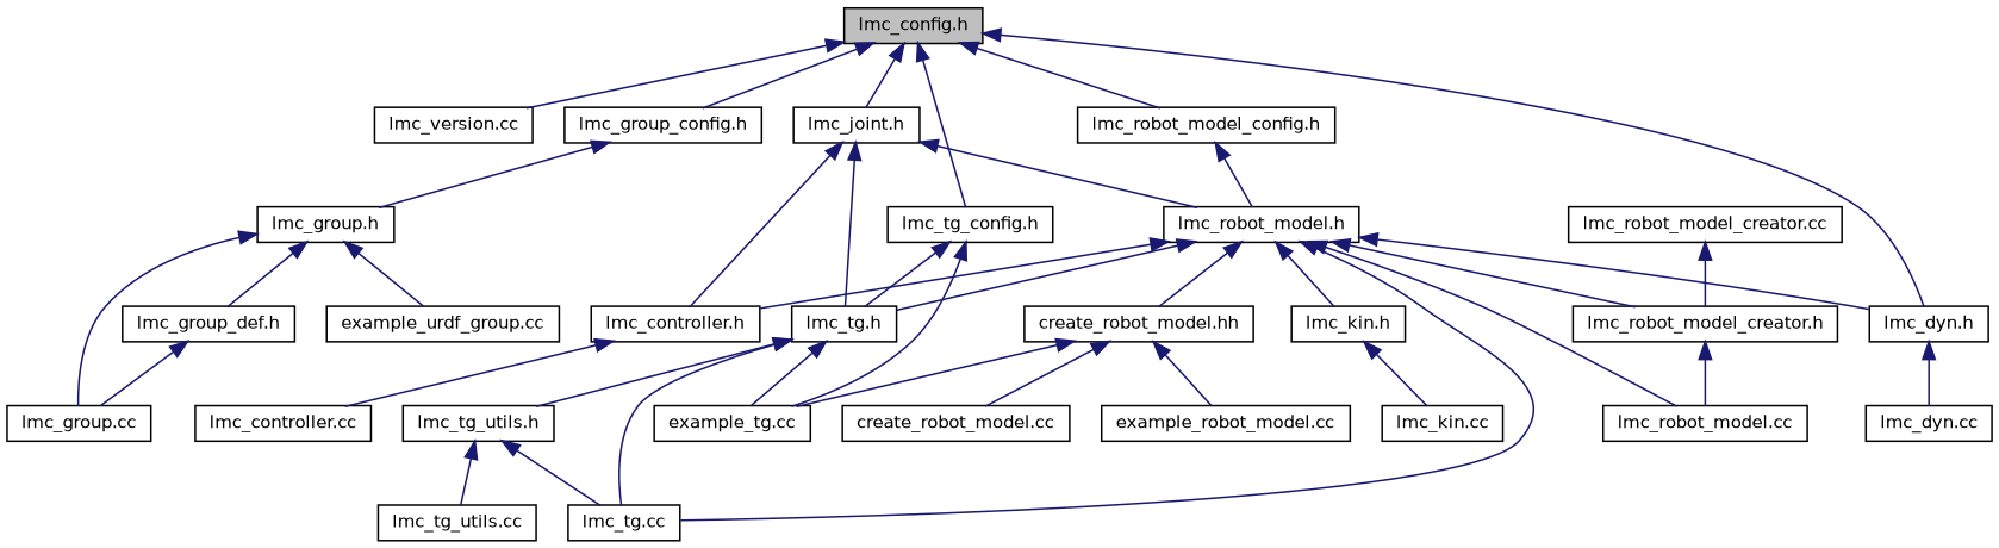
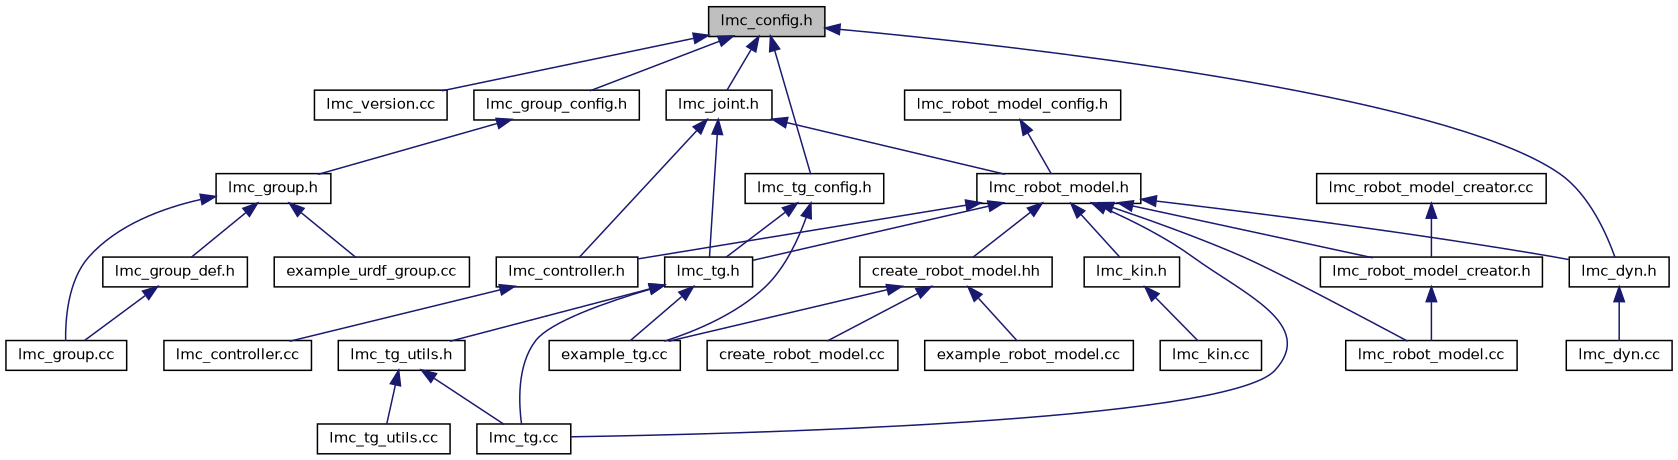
  digraph {
    node [color=black fillcolor=white fontname=Helvetica fontsize=10 shape=record style=filled]
    edge [color=midnightblue dir=back fontname=Helvetica fontsize=10 labelfontname=Helvetica labelfontsize=10 style=solid]
    n1 [fillcolor=grey75 fontcolor=black height=0.2 label="lmc_config.h" width=0.4]
    n2 [height=0.2 label="lmc_version.cc" width=0.4]
    n3 [height=0.2 label="lmc_group_config.h" width=0.4]
    n4 [height=0.2 label="lmc_joint.h" width=0.4]
    n5 [height=0.2 label="lmc_robot_model_config.h" width=0.4]
    n6 [height=0.2 label="lmc_tg_config.h" width=0.4]
    n7 [height=0.2 label="lmc_dyn.h" width=0.4]
    n8 [height=0.2 label="lmc_group.h" width=0.4]
    n9 [height=0.2 label="lmc_controller.h" width=0.4]
    n10 [height=0.2 label="lmc_robot_model.h" width=0.4]
    n11 [height=0.2 label="lmc_tg.h" width=0.4]
    n12 [height=0.2 label="example_tg.cc" width=0.4]
    n13 [height=0.2 label="lmc_group.cc" width=0.4]
    n14 [height=0.2 label="lmc_group_def.h" width=0.4]
    n15 [height=0.2 label="example_urdf_group.cc" width=0.4]
    n16 [height=0.2 label="lmc_controller.cc" width=0.4]
    n17 [height=0.2 label="lmc_dyn.cc" width=0.4]
    n18 [height=0.2 label="lmc_robot_model.cc" width=0.4]
    n19 [height=0.2 label="lmc_robot_model_creator.h" width=0.4]
    n20 [height=0.2 label="lmc_tg.cc" width=0.4]
    n21 [height=0.2 label="lmc_kin.h" width=0.4]
    n22 [height=0.2 label="create_robot_model.hh" width=0.4]
    n23 [height=0.2 label="lmc_tg_utils.h" width=0.4]
    n24 [height=0.2 label="lmc_kin.cc" width=0.4]
    n25 [height=0.2 label="create_robot_model.cc" width=0.4]
    n26 [height=0.2 label="example_robot_model.cc" width=0.4]
    n27 [height=0.2 label="lmc_robot_model_creator.cc" width=0.4]
    n28 [height=0.2 label="lmc_tg_utils.cc" width=0.4]
    n1 -> n2
    n1 -> n3
    n1 -> n4
-   n1 -> n5
    n1 -> n6
    n1 -> n7
    n3 -> n8
    n4 -> n9
    n4 -> n10
    n4 -> n11
    n5 -> n10
    n6 -> n11
    n6 -> n12
    n7 -> n17
    n8 -> n13
    n8 -> n14
    n8 -> n15
    n9 -> n16
    n10 -> n7
    n10 -> n9
    n10 -> n11
    n10 -> n18
    n10 -> n19
    n10 -> n20
    n10 -> n21
    n10 -> n22
    n11 -> n12
    n11 -> n20
    n11 -> n23
    n14 -> n13
    n19 -> n18
    n21 -> n24
    n22 -> n12
    n22 -> n25
    n22 -> n26
    n23 -> n20
    n23 -> n28
    n27 -> n19
  }
